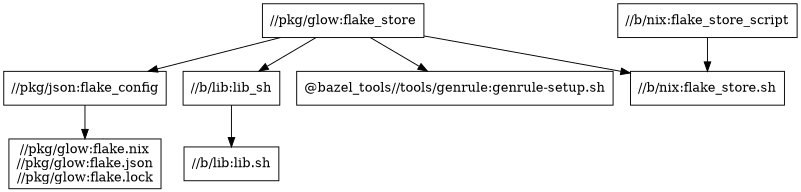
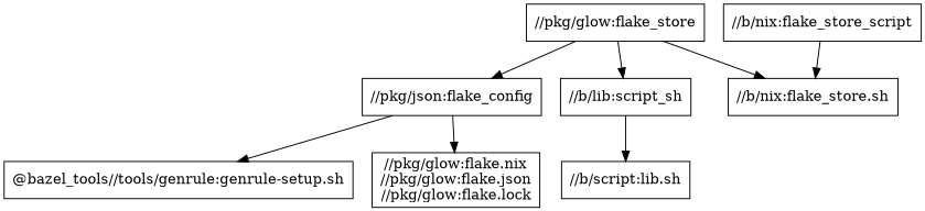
  digraph {
    node [shape=box]
    n1 [label="//pkg/json:flake_config"]
    "//pkg/glow:flake_store"
-   "//b/lib:lib_sh"
+   "//b/lib:lib_sh" [label="//b/lib:script_sh"]
    "@bazel_tools//tools/genrule:genrule-setup.sh"
    "//b/nix:flake_store.sh"
    "//pkg/glow:flake.nix\n//pkg/glow:flake.json\n//pkg/glow:flake.lock"
    "//b/nix:flake_store_script"
-   "//b/lib:lib.sh"
+   "//b/lib:lib.sh" [label="//b/script:lib.sh"]
    n1 -> "//pkg/glow:flake.nix\n//pkg/glow:flake.json\n//pkg/glow:flake.lock"
    "//pkg/glow:flake_store" -> n1
    "//pkg/glow:flake_store" -> "//b/lib:lib_sh"
-   "//pkg/glow:flake_store" -> "@bazel_tools//tools/genrule:genrule-setup.sh"
+   n1 -> "@bazel_tools//tools/genrule:genrule-setup.sh"
    "//pkg/glow:flake_store" -> "//b/nix:flake_store.sh"
    "//b/lib:lib_sh" -> "//b/lib:lib.sh"
    "//b/nix:flake_store_script" -> "//b/nix:flake_store.sh"
  }
